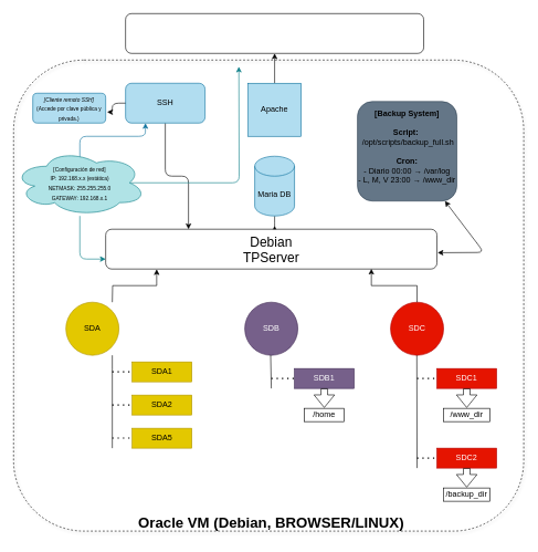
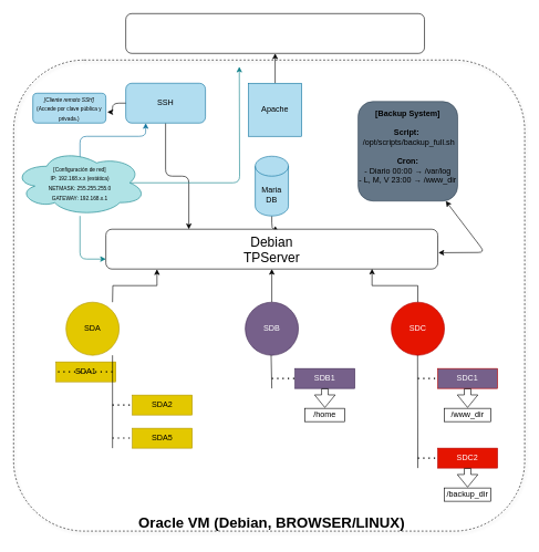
  <mxCell id="0" />
  <mxCell id="1" parent="0" />
  <mxCell id="2" value="" style="whiteSpace=wrap;html=1;rounded=1;fillColor=none;glass=1;shadow=1;dashed=1;" vertex="1" parent="1"><mxGeometry x="20" y="90" width="770" height="710" as="geometry" /></mxCell>
  <mxCell id="3" style="edgeStyle=orthogonalEdgeStyle;rounded=1;orthogonalLoop=1;jettySize=auto;html=1;" edge="1" parent="1" source="4"><mxGeometry relative="1" as="geometry"><mxPoint x="414" y="340" as="targetPoint" /></mxGeometry></mxCell>
- <mxCell id="4" value="Maria DB" style="shape=cylinder3;whiteSpace=wrap;html=1;boundedLbl=1;backgroundOutline=1;size=15;fillColor=#b1ddf0;strokeColor=#10739e;" vertex="1" parent="1"><mxGeometry x="384" y="235" width="60" height="90" as="geometry" /></mxCell>
+ <mxCell id="4" value="Maria DB" style="shape=cylinder3;whiteSpace=wrap;html=1;boundedLbl=1;backgroundOutline=1;size=15;fillColor=#b1ddf0;strokeColor=#10739e;" vertex="1" parent="1"><mxGeometry x="384" y="235" width="50" height="90" as="geometry" /></mxCell>
  <mxCell id="5" value="SDA" style="ellipse;whiteSpace=wrap;html=1;aspect=fixed;fillColor=#e3c800;fontColor=#000000;strokeColor=#B09500;gradientColor=none;" vertex="1" parent="1"><mxGeometry x="99" y="455" width="80" height="80" as="geometry" /></mxCell>
+ <mxCell id="6" style="edgeStyle=orthogonalEdgeStyle;rounded=1;orthogonalLoop=1;jettySize=auto;html=1;entryX=0.5;entryY=1;entryDx=0;entryDy=0;" edge="1" parent="1" source="7" target="9"><mxGeometry relative="1" as="geometry" /></mxCell>
  <mxCell id="7" value="SDB" style="ellipse;whiteSpace=wrap;html=1;aspect=fixed;fillColor=#76608a;fontColor=#ffffff;strokeColor=#432D57;" vertex="1" parent="1"><mxGeometry x="369" y="455" width="80" height="80" as="geometry" /></mxCell>
  <mxCell id="8" value="SDC" style="ellipse;whiteSpace=wrap;html=1;aspect=fixed;fillColor=#e51400;fontColor=#ffffff;strokeColor=#B20000;" vertex="1" parent="1"><mxGeometry x="589" y="455" width="80" height="80" as="geometry" /></mxCell>
  <mxCell id="9" value="&lt;font style=&quot;font-size: 20px;&quot;&gt;Debian&lt;/font&gt;&lt;div&gt;&lt;font style=&quot;font-size: 20px;&quot;&gt;TPServer&lt;/font&gt;&lt;/div&gt;" style="rounded=1;whiteSpace=wrap;html=1;" vertex="1" parent="1"><mxGeometry x="159" y="345" width="500" height="60" as="geometry" /></mxCell>
- <mxCell id="10" value="&lt;div&gt;SDA1&lt;/div&gt;" style="rounded=0;whiteSpace=wrap;html=1;fillColor=#e3c800;fontColor=#000000;strokeColor=#B09500;" vertex="1" parent="1"><mxGeometry x="199" y="545" width="90" height="30" as="geometry" /></mxCell>
+ <mxCell id="10" value="&lt;div&gt;SDA1&lt;/div&gt;" style="rounded=0;whiteSpace=wrap;html=1;fillColor=#e3c800;fontColor=#000000;strokeColor=#B09500;" vertex="1" parent="1"><mxGeometry x="84" y="545" width="90" height="30" as="geometry" /></mxCell>
  <mxCell id="11" value="&lt;div&gt;SDA2&lt;/div&gt;" style="rounded=0;whiteSpace=wrap;html=1;fillColor=#e3c800;fontColor=#000000;strokeColor=#B09500;" vertex="1" parent="1"><mxGeometry x="199" y="595" width="90" height="30" as="geometry" /></mxCell>
  <mxCell id="12" value="&lt;div&gt;SDA5&lt;/div&gt;" style="rounded=0;whiteSpace=wrap;html=1;fillColor=#e3c800;fontColor=#000000;strokeColor=#B09500;" vertex="1" parent="1"><mxGeometry x="199" y="645" width="90" height="30" as="geometry" /></mxCell>
  <mxCell id="13" value="&lt;div&gt;SDB1&lt;/div&gt;" style="rounded=0;whiteSpace=wrap;html=1;fillColor=#76608a;fontColor=#ffffff;strokeColor=#432D57;" vertex="1" parent="1"><mxGeometry x="444" y="555" width="90" height="30" as="geometry" /></mxCell>
- <mxCell id="14" value="&lt;div&gt;SDC1&lt;/div&gt;" style="rounded=0;whiteSpace=wrap;html=1;fillColor=#e51400;fontColor=#ffffff;strokeColor=#B20000;" vertex="1" parent="1"><mxGeometry x="659" y="555" width="90" height="30" as="geometry" /></mxCell>
+ <mxCell id="14" value="&lt;div&gt;SDC1&lt;/div&gt;" style="rounded=0;whiteSpace=wrap;html=1;fillColor=#76608a;fontColor=#ffffff;strokeColor=#B20000;" vertex="1" parent="1"><mxGeometry x="659" y="555" width="90" height="30" as="geometry" /></mxCell>
  <mxCell id="15" value="&lt;div&gt;SDC2&lt;/div&gt;" style="rounded=0;whiteSpace=wrap;html=1;fillColor=#e51400;fontColor=#ffffff;strokeColor=#B20000;" vertex="1" parent="1"><mxGeometry x="659" y="675" width="90" height="30" as="geometry" /></mxCell>
  <mxCell id="16" style="edgeStyle=orthogonalEdgeStyle;rounded=1;orthogonalLoop=1;jettySize=auto;html=1;entryX=0.5;entryY=1;entryDx=0;entryDy=0;" edge="1" parent="1" source="17" target="18"><mxGeometry relative="1" as="geometry" /></mxCell>
  <mxCell id="17" value="Apache" style="whiteSpace=wrap;html=1;aspect=fixed;fillColor=#b1ddf0;strokeColor=#10739e;" vertex="1" parent="1"><mxGeometry x="374" y="125" width="80" height="80" as="geometry" /></mxCell>
  <mxCell id="18" value="" style="rounded=1;whiteSpace=wrap;html=1;" vertex="1" parent="1"><mxGeometry x="189" y="20" width="450" height="60" as="geometry" /></mxCell>
  <mxCell id="19" value="" style="endArrow=none;html=1;rounded=0;" edge="1" parent="1"><mxGeometry width="50" height="50" relative="1" as="geometry"><mxPoint x="169" y="675" as="sourcePoint" /><mxPoint x="169" y="555" as="targetPoint" /></mxGeometry></mxCell>
  <mxCell id="20" value="" style="endArrow=none;html=1;rounded=0;" edge="1" parent="1"><mxGeometry width="50" height="50" relative="1" as="geometry"><mxPoint x="169" y="555" as="sourcePoint" /><mxPoint x="169" y="535" as="targetPoint" /></mxGeometry></mxCell>
  <mxCell id="21" value="" style="endArrow=none;dashed=1;html=1;dashPattern=1 3;strokeWidth=2;rounded=0;entryX=0;entryY=0.5;entryDx=0;entryDy=0;" edge="1" parent="1" target="10"><mxGeometry width="50" height="50" relative="1" as="geometry"><mxPoint x="169" y="560" as="sourcePoint" /><mxPoint x="229" y="535" as="targetPoint" /></mxGeometry></mxCell>
  <mxCell id="22" value="" style="endArrow=none;dashed=1;html=1;dashPattern=1 3;strokeWidth=2;rounded=0;entryX=0;entryY=0.5;entryDx=0;entryDy=0;" edge="1" parent="1"><mxGeometry width="50" height="50" relative="1" as="geometry"><mxPoint x="169" y="609.79" as="sourcePoint" /><mxPoint x="199" y="609.79" as="targetPoint" /></mxGeometry></mxCell>
  <mxCell id="23" value="" style="endArrow=none;dashed=1;html=1;dashPattern=1 3;strokeWidth=2;rounded=0;entryX=0;entryY=0.5;entryDx=0;entryDy=0;" edge="1" parent="1"><mxGeometry width="50" height="50" relative="1" as="geometry"><mxPoint x="169" y="659.79" as="sourcePoint" /><mxPoint x="199" y="659.79" as="targetPoint" /></mxGeometry></mxCell>
  <mxCell id="24" value="" style="endArrow=none;dashed=1;html=1;dashPattern=1 3;strokeWidth=2;rounded=0;entryX=0;entryY=0.5;entryDx=0;entryDy=0;" edge="1" parent="1"><mxGeometry width="50" height="50" relative="1" as="geometry"><mxPoint x="409" y="570" as="sourcePoint" /><mxPoint x="444" y="569.79" as="targetPoint" /></mxGeometry></mxCell>
  <mxCell id="25" value="" style="endArrow=none;html=1;rounded=0;" edge="1" parent="1"><mxGeometry width="50" height="50" relative="1" as="geometry"><mxPoint x="409" y="585" as="sourcePoint" /><mxPoint x="408" y="535" as="targetPoint" /></mxGeometry></mxCell>
  <mxCell id="26" value="/home" style="whiteSpace=wrap;html=1;" vertex="1" parent="1"><mxGeometry x="459" y="615" width="60" height="20" as="geometry" /></mxCell>
  <mxCell id="27" value="" style="shape=flexArrow;endArrow=classic;html=1;rounded=0;" edge="1" parent="1"><mxGeometry width="50" height="50" relative="1" as="geometry"><mxPoint x="488.98" y="585" as="sourcePoint" /><mxPoint x="488.93" y="614.22" as="targetPoint" /></mxGeometry></mxCell>
  <mxCell id="28" value="" style="endArrow=none;html=1;rounded=0;" edge="1" parent="1"><mxGeometry width="50" height="50" relative="1" as="geometry"><mxPoint x="629" y="705" as="sourcePoint" /><mxPoint x="628.63" y="535" as="targetPoint" /></mxGeometry></mxCell>
  <mxCell id="29" value="" style="endArrow=none;dashed=1;html=1;dashPattern=1 3;strokeWidth=2;rounded=0;entryX=0;entryY=0.5;entryDx=0;entryDy=0;" edge="1" parent="1" target="14"><mxGeometry width="50" height="50" relative="1" as="geometry"><mxPoint x="629" y="570" as="sourcePoint" /><mxPoint x="609" y="605" as="targetPoint" /></mxGeometry></mxCell>
  <mxCell id="30" value="" style="endArrow=none;dashed=1;html=1;dashPattern=1 3;strokeWidth=2;rounded=0;entryX=0;entryY=0.5;entryDx=0;entryDy=0;" edge="1" parent="1"><mxGeometry width="50" height="50" relative="1" as="geometry"><mxPoint x="629" y="689.91" as="sourcePoint" /><mxPoint x="659" y="689.91" as="targetPoint" /><Array as="points"><mxPoint x="639" y="689.91" /></Array></mxGeometry></mxCell>
  <mxCell id="31" value="" style="shape=flexArrow;endArrow=classic;html=1;rounded=0;" edge="1" parent="1"><mxGeometry width="50" height="50" relative="1" as="geometry"><mxPoint x="703.98" y="585" as="sourcePoint" /><mxPoint x="703.93" y="614.22" as="targetPoint" /></mxGeometry></mxCell>
  <mxCell id="32" value="" style="shape=flexArrow;endArrow=classic;html=1;rounded=0;" edge="1" parent="1"><mxGeometry width="50" height="50" relative="1" as="geometry"><mxPoint x="703.98" y="705" as="sourcePoint" /><mxPoint x="703.93" y="734.22" as="targetPoint" /></mxGeometry></mxCell>
  <mxCell id="33" value="/www_dir" style="whiteSpace=wrap;html=1;" vertex="1" parent="1"><mxGeometry x="669" y="615" width="70" height="20" as="geometry" /></mxCell>
  <mxCell id="34" value="/backup_dir" style="whiteSpace=wrap;html=1;" vertex="1" parent="1"><mxGeometry x="669" y="735" width="70" height="20" as="geometry" /></mxCell>
  <mxCell id="35" style="edgeStyle=orthogonalEdgeStyle;rounded=0;orthogonalLoop=1;jettySize=auto;html=1;entryX=0.154;entryY=1.006;entryDx=0;entryDy=0;entryPerimeter=0;" edge="1" parent="1" target="9"><mxGeometry relative="1" as="geometry"><mxPoint x="169" y="455" as="sourcePoint" /></mxGeometry></mxCell>
  <mxCell id="36" style="edgeStyle=orthogonalEdgeStyle;rounded=0;orthogonalLoop=1;jettySize=auto;html=1;entryX=0.802;entryY=0.994;entryDx=0;entryDy=0;entryPerimeter=0;" edge="1" parent="1" source="8" target="9"><mxGeometry relative="1" as="geometry" /></mxCell>
  <mxCell id="37" value="" style="endArrow=classic;startArrow=classic;html=1;rounded=1;exitX=1.002;exitY=0.59;exitDx=0;exitDy=0;exitPerimeter=0;" edge="1" parent="1" source="9" target="38"><mxGeometry width="50" height="50" relative="1" as="geometry"><mxPoint x="659" y="375" as="sourcePoint" /><mxPoint x="709" y="325" as="targetPoint" /><Array as="points"><mxPoint x="730" y="380" /></Array></mxGeometry></mxCell>
  <mxCell id="38" value="&lt;div&gt;&lt;br&gt;&lt;/div&gt;" style="whiteSpace=wrap;html=1;aspect=fixed;rounded=1;fillColor=#647687;fontColor=#ffffff;strokeColor=#314354;" vertex="1" parent="1"><mxGeometry x="539" y="152.5" width="150" height="150" as="geometry" /></mxCell>
  <mxCell id="39" value="&lt;div&gt;&lt;b&gt;[Backup System]&lt;/b&gt;&lt;/div&gt;&lt;div&gt;&lt;br&gt;&lt;/div&gt;&lt;div&gt;&lt;b&gt;Script:&amp;nbsp;&lt;/b&gt; &amp;nbsp;/opt/scripts/backup_full.sh&lt;/div&gt;&lt;div&gt;&lt;br&gt;&lt;/div&gt;&lt;div&gt;&lt;b&gt;Cron:&lt;/b&gt;&lt;/div&gt;&lt;div&gt;- Diario 00:00 → /var/log&lt;/div&gt;&lt;div&gt;- L, M, V 23:00 → /www_dir&lt;/div&gt;&lt;div&gt;&lt;br&gt;&lt;/div&gt;" style="text;html=1;align=center;verticalAlign=middle;whiteSpace=wrap;rounded=0;" vertex="1" parent="1"><mxGeometry x="534" y="160" width="160" height="135" as="geometry" /></mxCell>
  <mxCell id="40" style="edgeStyle=orthogonalEdgeStyle;rounded=1;orthogonalLoop=1;jettySize=auto;html=1;entryX=0.25;entryY=0;entryDx=0;entryDy=0;" edge="1" parent="1" source="41" target="9"><mxGeometry relative="1" as="geometry" /></mxCell>
  <mxCell id="41" value="SSH" style="rounded=1;whiteSpace=wrap;html=1;fillColor=#b1ddf0;strokeColor=#10739e;" vertex="1" parent="1"><mxGeometry x="189" y="125" width="120" height="60" as="geometry" /></mxCell>
  <mxCell id="42" value="&lt;div&gt;&lt;font style=&quot;font-size: 8px;&quot;&gt;&lt;i&gt;[Cliente remoto SSH]&lt;/i&gt;&lt;/font&gt;&lt;/div&gt;&lt;div&gt;&lt;font style=&quot;font-size: 8px;&quot;&gt;(Accede por clave pública y privada.)&lt;/font&gt;&lt;/div&gt;" style="rounded=1;whiteSpace=wrap;html=1;fillColor=#b1ddf0;strokeColor=#10739e;" vertex="1" parent="1"><mxGeometry x="49" y="140" width="110" height="45" as="geometry" /></mxCell>
  <mxCell id="43" style="edgeStyle=orthogonalEdgeStyle;rounded=1;orthogonalLoop=1;jettySize=auto;html=1;entryX=1.02;entryY=0.633;entryDx=0;entryDy=0;entryPerimeter=0;" edge="1" parent="1" source="41" target="42"><mxGeometry relative="1" as="geometry" /></mxCell>
  <mxCell id="44" style="edgeStyle=orthogonalEdgeStyle;rounded=1;orthogonalLoop=1;jettySize=auto;html=1;entryX=0.25;entryY=1;entryDx=0;entryDy=0;fillColor=#b1ddf0;strokeColor=#10739e;exitX=0.5;exitY=0.111;exitDx=0;exitDy=0;exitPerimeter=0;" edge="1" parent="1" source="47" target="41"><mxGeometry relative="1" as="geometry" /></mxCell>
  <mxCell id="45" style="edgeStyle=orthogonalEdgeStyle;rounded=1;orthogonalLoop=1;jettySize=auto;html=1;entryX=0;entryY=0.75;entryDx=0;entryDy=0;fillColor=#b0e3e6;strokeColor=#0e8088;" edge="1" parent="1" source="47" target="9"><mxGeometry relative="1" as="geometry" /></mxCell>
  <mxCell id="46" style="edgeStyle=orthogonalEdgeStyle;rounded=1;orthogonalLoop=1;jettySize=auto;html=1;exitX=0.875;exitY=0.5;exitDx=0;exitDy=0;exitPerimeter=0;fillColor=#b0e3e6;strokeColor=#0e8088;" edge="1" parent="1" source="47"><mxGeometry relative="1" as="geometry"><mxPoint x="360" y="100" as="targetPoint" /></mxGeometry></mxCell>
  <mxCell id="47" value="&lt;div&gt;&lt;font style=&quot;font-size: 8px;&quot;&gt;&lt;br&gt;&lt;/font&gt;&lt;/div&gt;&lt;div&gt;&lt;font style=&quot;font-size: 8px;&quot;&gt;[Configuración de red]&lt;/font&gt;&lt;/div&gt;&lt;div&gt;&lt;font style=&quot;font-size: 8px;&quot;&gt;IP: 192.168.x.x (estática)&lt;/font&gt;&lt;/div&gt;&lt;div&gt;&lt;font style=&quot;font-size: 8px;&quot;&gt;NETMASK: 255.255.255.0&lt;/font&gt;&lt;/div&gt;&lt;div&gt;&lt;font style=&quot;font-size: 8px;&quot;&gt;&lt;font style=&quot;&quot;&gt;GATEWAY: 192.168.x.&lt;/font&gt;1&lt;/font&gt;&lt;/div&gt;&lt;div&gt;&lt;br&gt;&lt;/div&gt;" style="ellipse;shape=cloud;whiteSpace=wrap;html=1;rounded=1;fillColor=#b0e3e6;strokeColor=#0e8088;" vertex="1" parent="1"><mxGeometry x="20" y="225" width="200" height="100" as="geometry" /></mxCell>
  <mxCell id="48" value="&lt;font style=&quot;font-size: 22px;&quot;&gt;&lt;b style=&quot;&quot;&gt;Oracle VM (Debian, BROWSER/LINUX)&lt;/b&gt;&lt;/font&gt;&lt;div&gt;&lt;br&gt;&lt;/div&gt;" style="text;html=1;align=center;verticalAlign=middle;whiteSpace=wrap;rounded=0;fillColor=none;strokeColor=none;" vertex="1" parent="1"><mxGeometry x="74" y="780" width="670" height="30" as="geometry" /></mxCell>
